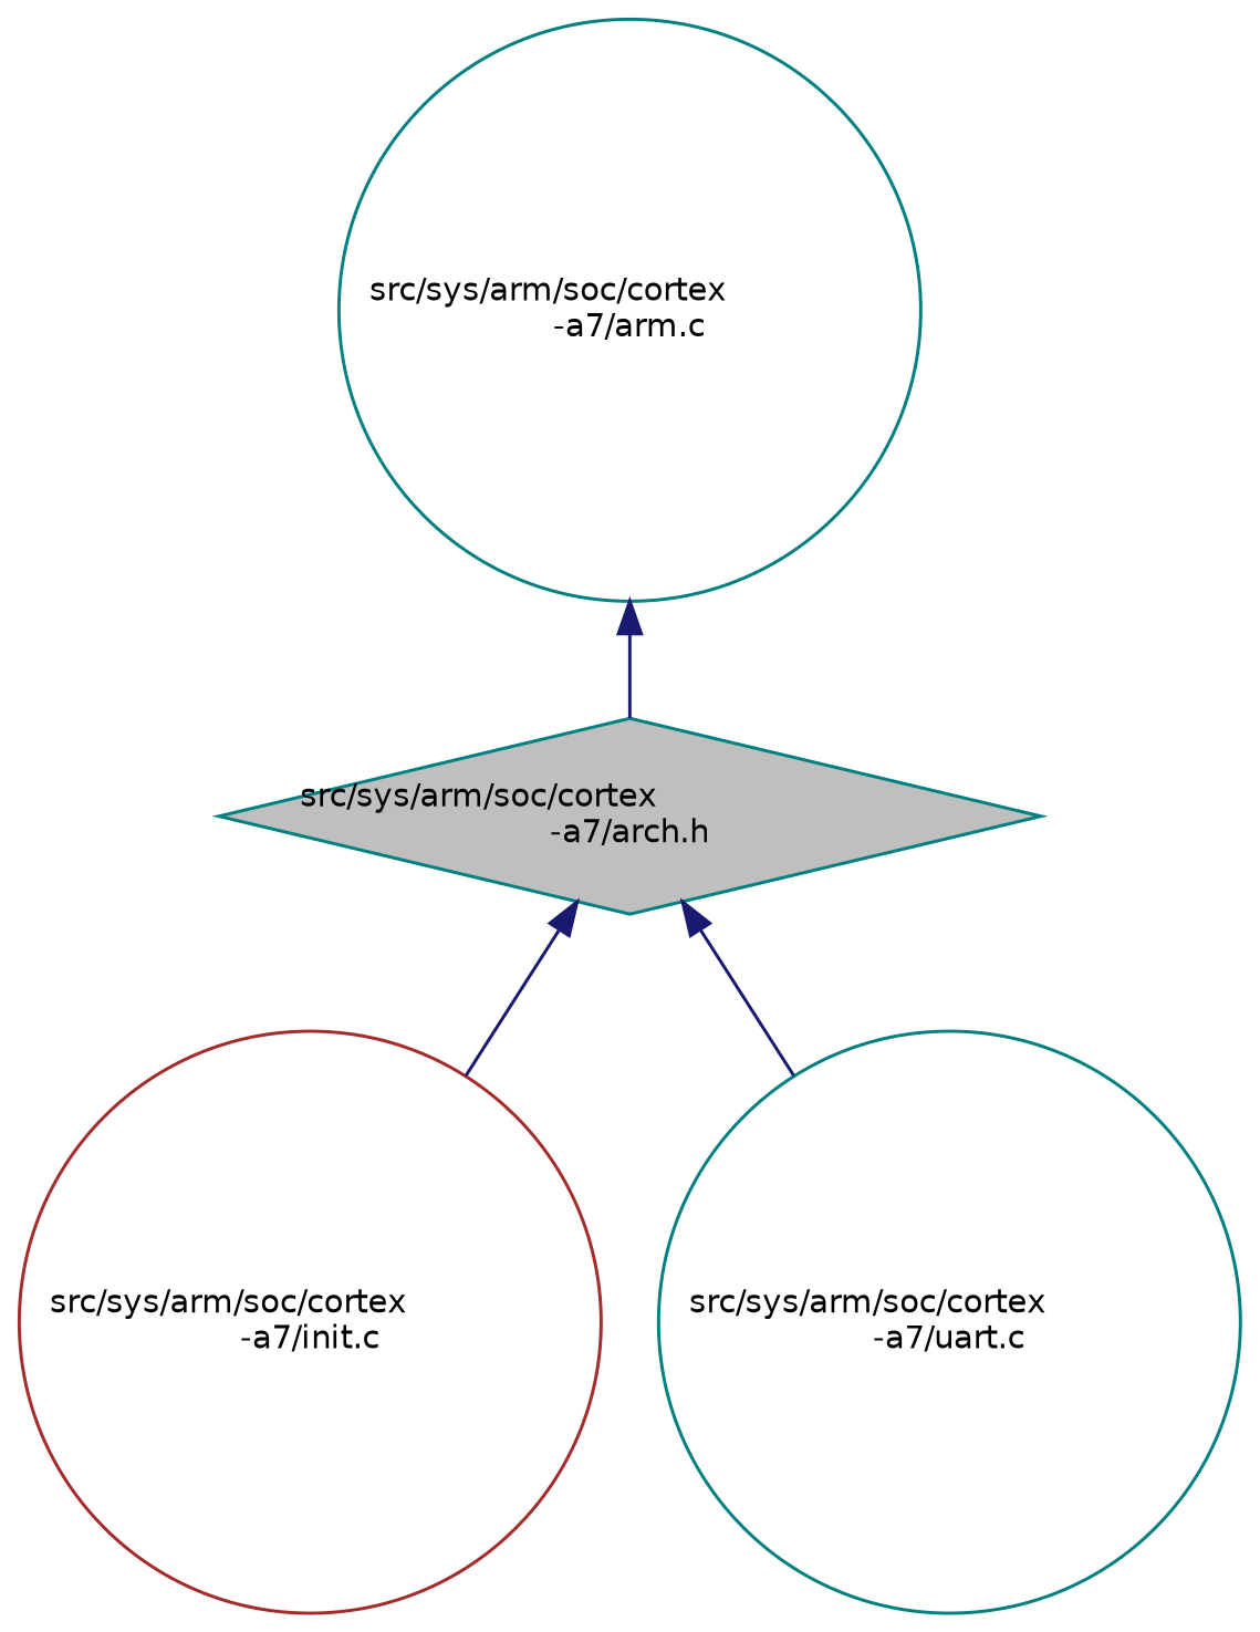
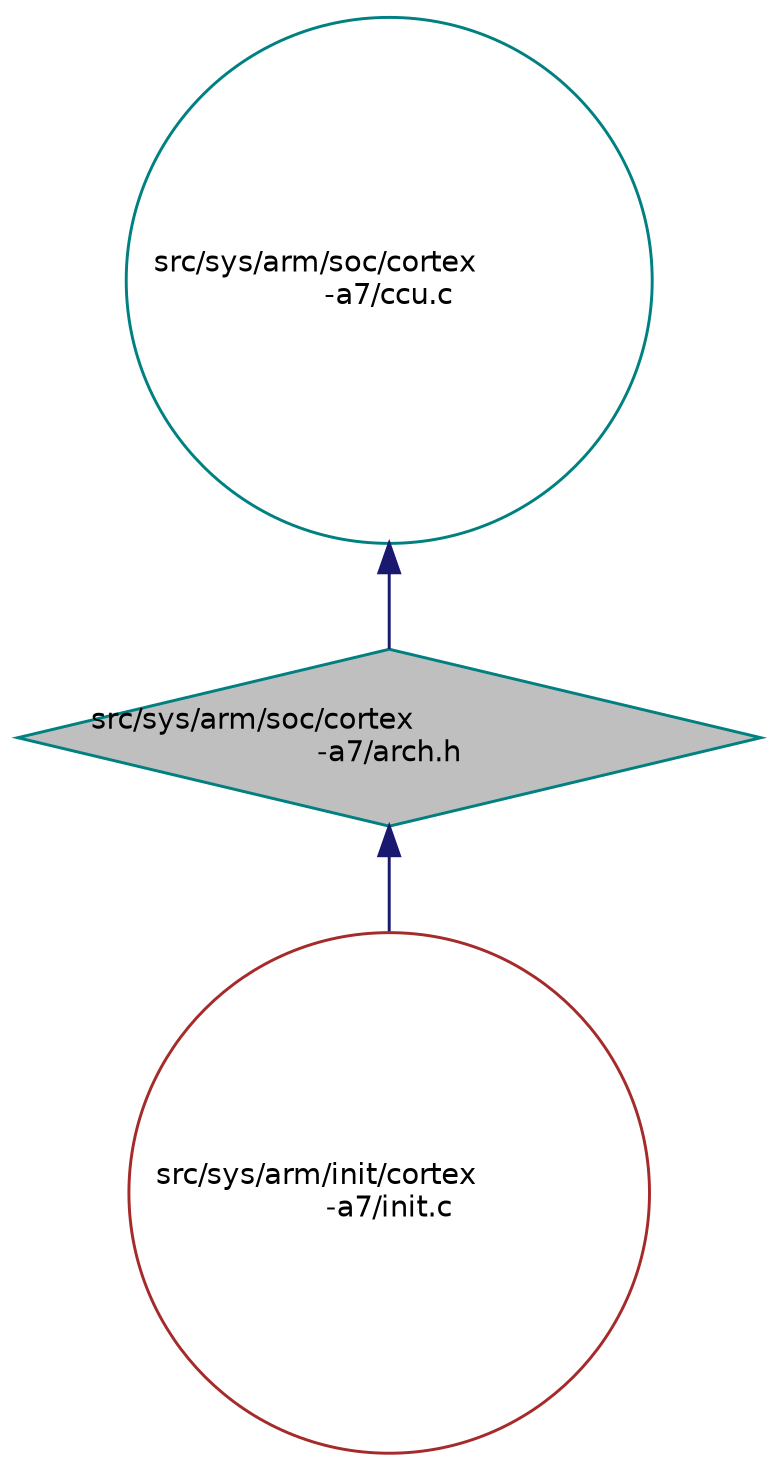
  digraph {
    node [color=teal fillcolor=white fontname=Helvetica fontsize=10 shape=circle style=filled]
    edge [color=midnightblue dir=back fontname=Helvetica fontsize=10 labelfontname=Helvetica labelfontsize=10 style=solid]
    n1 [fillcolor=grey75 fontcolor=black height=0.2 label="src/sys/arm/soc/cortex\l-a7/arch.h" shape=diamond width=0.4]
-   n2 [color=brown height=0.2 label="src/sys/arm/soc/cortex\l-a7/init.c" width=0.4]
-   n3 [height=0.2 label="src/sys/arm/soc/cortex\l-a7/uart.c" width=0.4]
-   n4 [height=0.2 label="src/sys/arm/soc/cortex\l-a7/arm.c" width=0.4]
+   n2 [color=brown height=0.2 label="src/sys/arm/init/cortex\l-a7/init.c" width=0.4]
+   n4 [height=0.2 label="src/sys/arm/soc/cortex\l-a7/ccu.c" width=0.4]
    n1 -> n2
-   n1 -> n3
    n4 -> n1
  }
